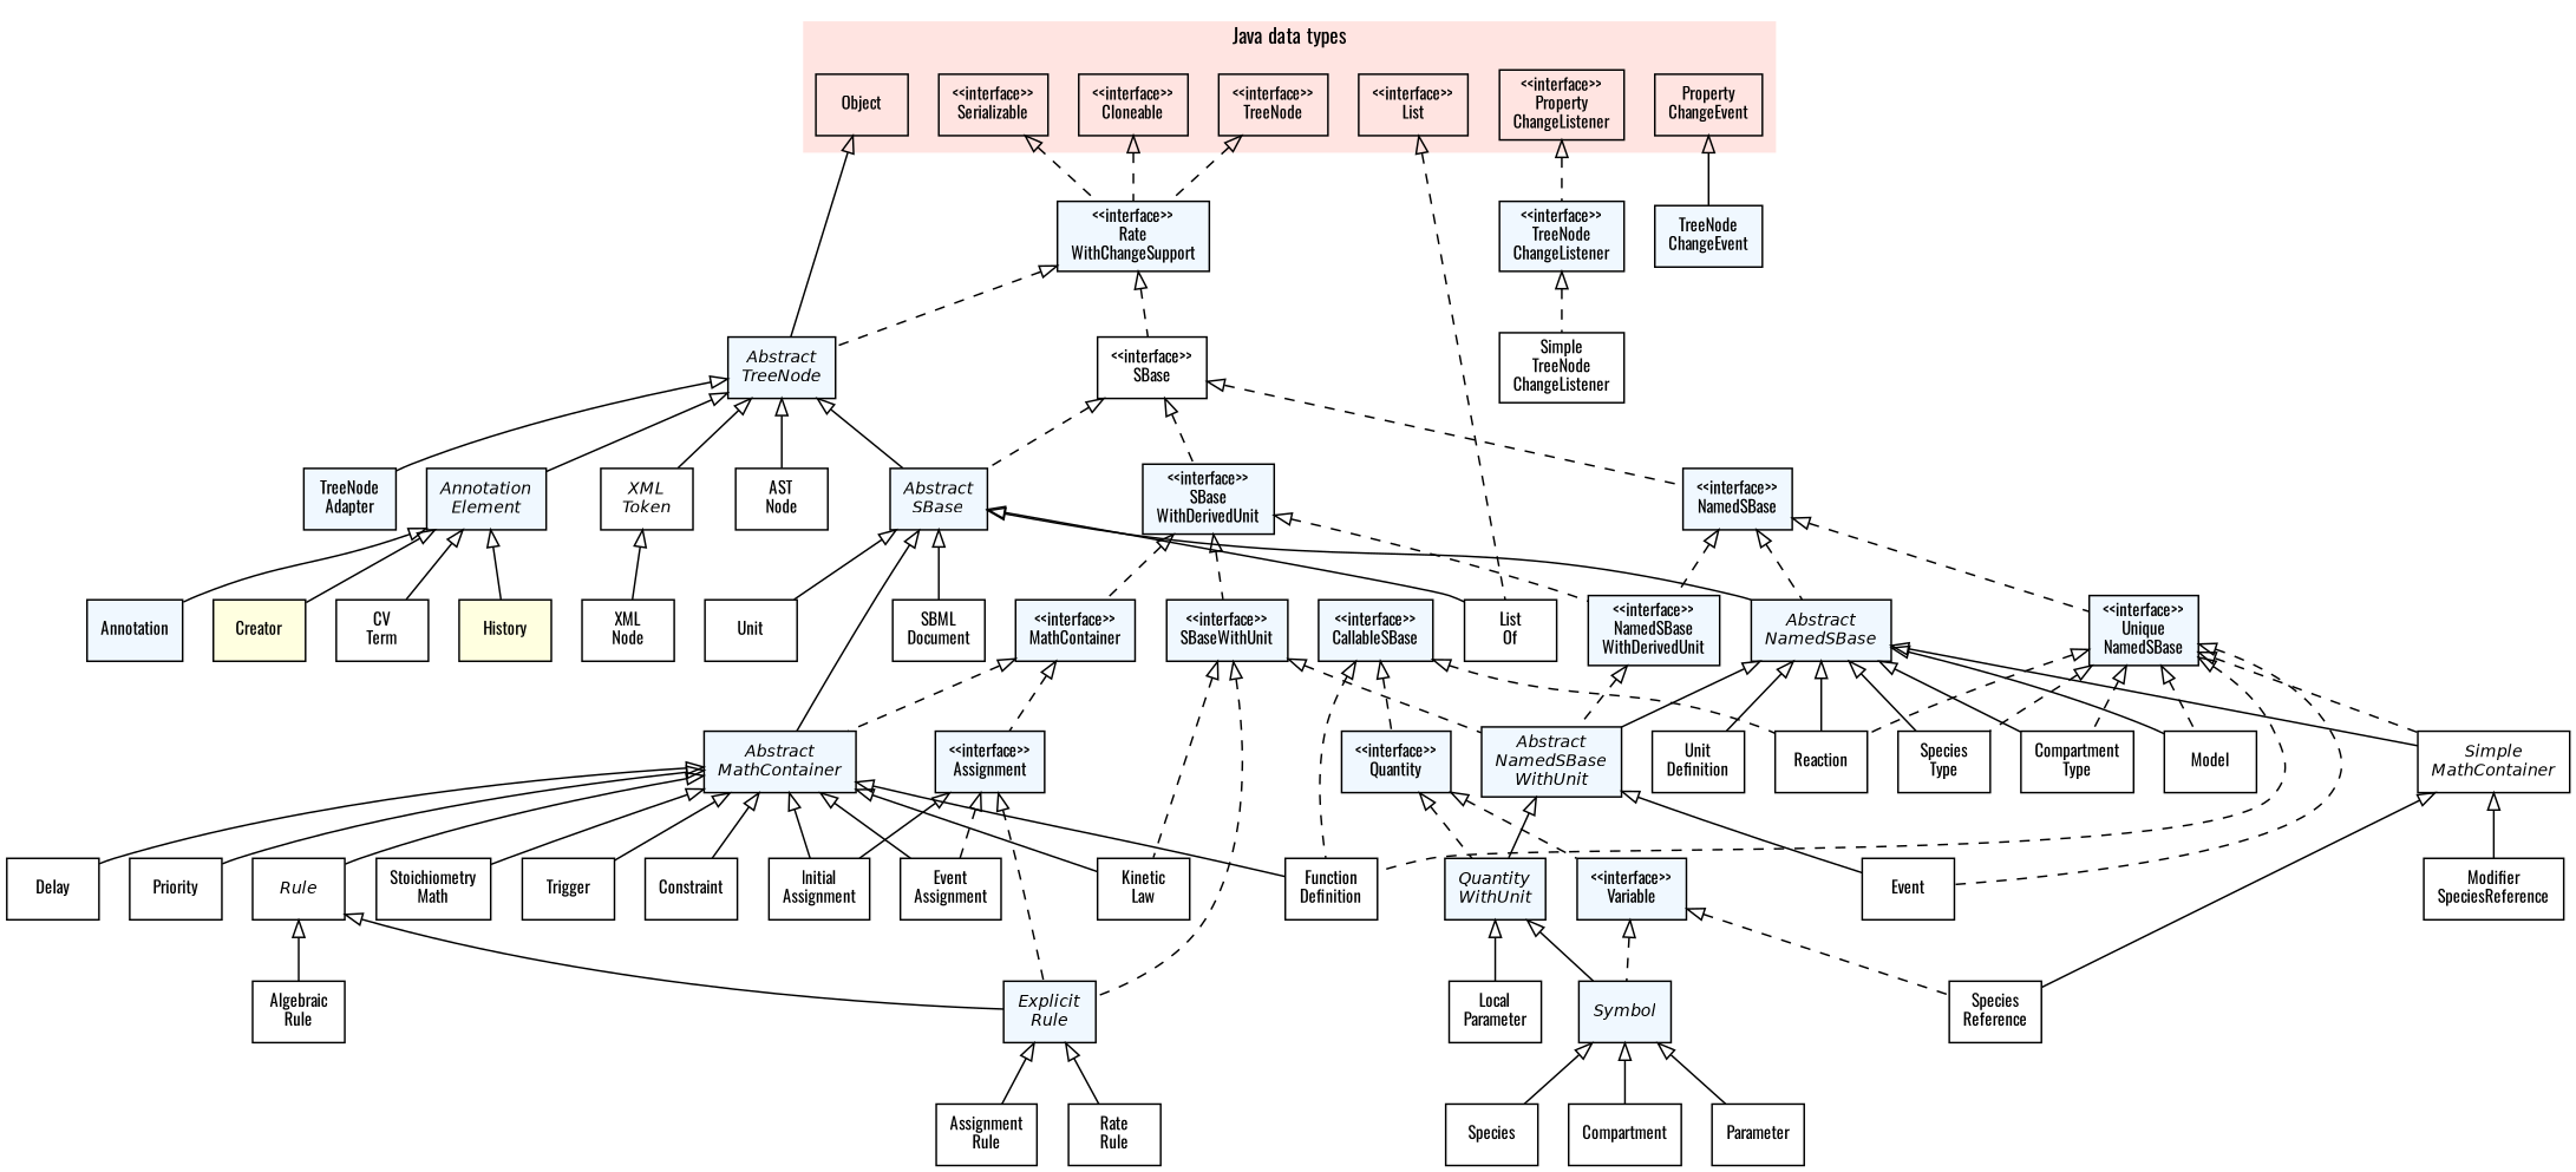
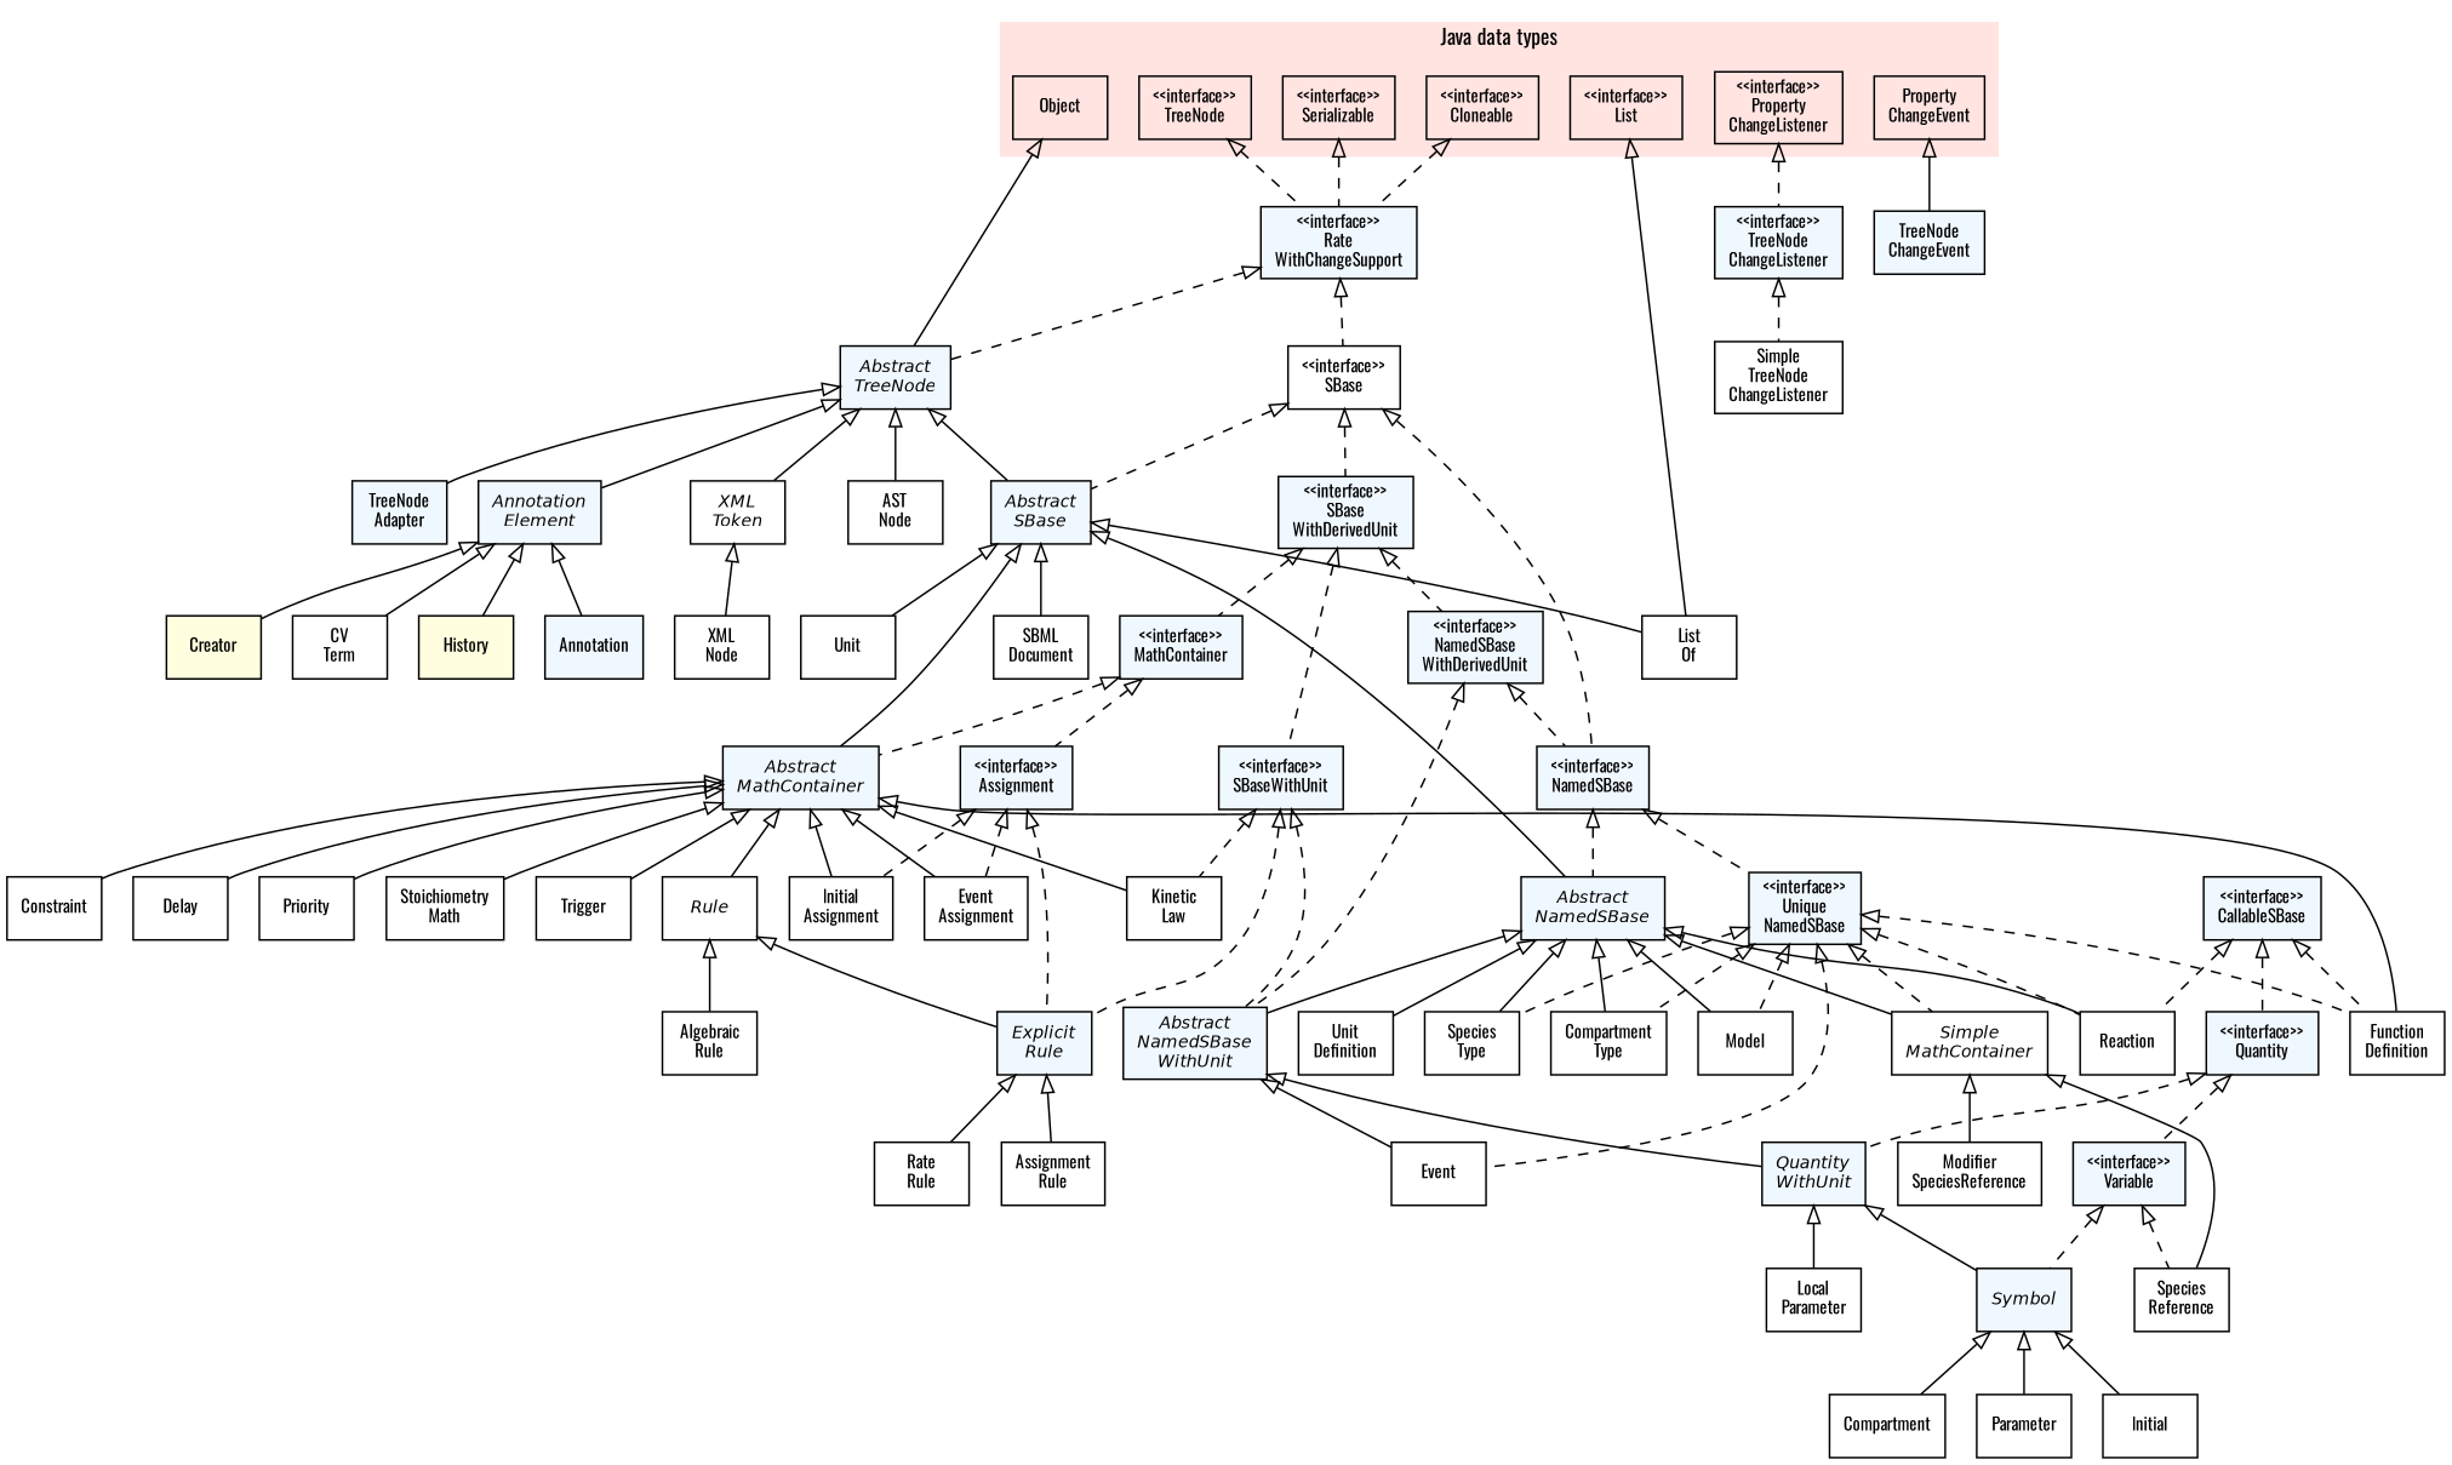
  strict digraph {
    fontname=Oswald
    nodesep=0.25
    ranksep=0.5
    node [fontname=Oswald fontsize=10 shape=box]
    edge [arrowtail=empty dir=back fontname=Oswald fontsize=10 labelfontname=Helvetica labelfontsize=10]
    n1 [label="<<interface>>\nCloneable"]
    n2 [label="<<interface>>\nList"]
    n3 [label="<<interface>>\nProperty\nChangeListener"]
    n4 [label="<<interface>>\nSerializable"]
    n5 [label="<<interface>>\nTreeNode"]
    n6 [label=Object]
    n7 [label="Property\nChangeEvent"]
    n8 [fillcolor="#F0F8FF" label="<<interface>>\nRate\nWithChangeSupport" style=filled]
    n9 [label="List\nOf"]
    n10 [fillcolor="#F0F8FF" label="<<interface>>\nTreeNode\nChangeListener" style=filled]
    n11 [fillcolor="#F0F8FF" label=<<font face="Helvetica-Oblique">Abstract<br/>TreeNode</font>> style=filled]
    n12 [fillcolor="#F0F8FF" label="TreeNode\nChangeEvent" style=filled]
    n13 [label="<<interface>>\nSBase"]
    n14 [fillcolor="#FFFFE0" label="Simple\nTreeNode\nChangeListener"]
    n15 [fillcolor="#F0F8FF" label=<<font face="Helvetica-Oblique">Abstract<br/>SBase</font>> style=filled]
    n16 [fillcolor="#F0F8FF" label=<<font face="Helvetica-Oblique">Annotation<br/>Element</font>> style=filled]
    n17 [label=<<font face="Helvetica-Oblique">XML<br/>Token</font>>]
    n18 [label="AST\nNode"]
    n19 [fillcolor="#F0F8FF" label="TreeNode\nAdapter" style=filled]
    n20 [fillcolor="#F0F8FF" label="<<interface>>\nAssignment" style=filled]
    n21 [fillcolor="#F0F8FF" label=<<font face="Helvetica-Oblique">Explicit<br/>Rule</font>> style=filled]
    n22 [label="Event\nAssignment"]
    n23 [label="Initial\nAssignment"]
    n24 [label="Assignment\nRule"]
    n25 [label="Rate\nRule"]
    n26 [fillcolor="#F0F8FF" label="<<interface>>\nCallableSBase" style=filled]
    n27 [fillcolor="#F0F8FF" label="<<interface>>\nQuantity" style=filled]
    n28 [label="Function\nDefinition"]
    n29 [label=Reaction]
    n30 [fillcolor="#F0F8FF" label="<<interface>>\nVariable" style=filled]
    n31 [fillcolor="#F0F8FF" label=<<font face="Helvetica-Oblique">Quantity<br/>WithUnit</font>> style=filled]
    n32 [fillcolor="#F0F8FF" label="<<interface>>\nMathContainer" style=filled]
    n33 [fillcolor="#F0F8FF" label=<<font face="Helvetica-Oblique">Abstract<br/>MathContainer</font>> style=filled]
    n34 [label="Kinetic\nLaw"]
    n35 [label=<<font face="Helvetica-Oblique">Rule</font>>]
    n36 [label=Constraint]
    n37 [label=Delay]
    n38 [label=Priority]
    n39 [label="Stoichiometry\nMath"]
    n40 [label=Trigger]
    n41 [fillcolor="#F0F8FF" label="<<interface>>\nNamedSBase" style=filled]
    n42 [fillcolor="#F0F8FF" label="<<interface>>\nNamedSBase\nWithDerivedUnit" style=filled]
    n43 [fillcolor="#F0F8FF" label="<<interface>>\nUnique\nNamedSBase" style=filled]
    n44 [fillcolor="#F0F8FF" label=<<font face="Helvetica-Oblique">Abstract<br/>NamedSBase</font>> style=filled]
    n45 [fillcolor="#F0F8FF" label=<<font face="Helvetica-Oblique">Abstract<br/>NamedSBase<br/>WithUnit</font>> style=filled]
    n46 [label=<<font face="Helvetica-Oblique">Simple<br/>MathContainer</font>>]
    n47 [label="Compartment\nType"]
    n48 [label=Event]
    n49 [label=Model]
    n50 [label="Species\nType"]
    n51 [label="Unit\nDefinition"]
    n52 [fillcolor="#F0F8FF" label=<<font face="Helvetica-Oblique">Symbol</font>> style=filled]
    n53 [label="Species\nReference"]
    n54 [label="Local\nParameter"]
    n55 [fillcolor="#F0F8FF" label="<<interface>>\nSBase\nWithDerivedUnit" style=filled]
    n56 [fillcolor="#F0F8FF" label="<<interface>>\nSBaseWithUnit" style=filled]
    n57 [label="SBML\nDocument"]
    n58 [label=Unit]
    n59 [label="Modifier\nSpeciesReference"]
    n60 [label=Compartment]
    n61 [label=Parameter]
-   n62 [label=Species]
+   n62 [label=Initial]
    n63 [label="Algebraic\nRule"]
    n64 [fillcolor="#F0F8FF" label=Annotation style=filled]
    n65 [fillcolor="#FFFFE0" label=Creator style=filled]
    n66 [label="CV\nTerm"]
    n67 [fillcolor="#FFFFE0" label=History style=filled]
    n68 [label="XML\nNode"]
    subgraph cluster_1 {
      color="#ffffff"
      fillcolor="#FFE4E1"
      fontsize=12
      label="Java data types"
      labeljust=c
      labelloc=t
      style=filled
      n1
      n2
      n3
      n4
      n5
      n6
      n7
    }
    n1 -> n8 [style=dashed]
-   n2 -> n9 [style=dashed]
+   n2 -> n9 [style=solid]
    n3 -> n10 [style=dashed]
    n4 -> n8 [style=dashed]
    n5 -> n8 [style=dashed]
    n6 -> n11
    n7 -> n12
    n8 -> n11 [style=dashed]
    n8 -> n13 [style=dashed]
    n10 -> n14 [style=dashed]
    n11 -> n15
    n11 -> n16
    n11 -> n17
    n11 -> n18
    n11 -> n19
    n13 -> n15 [style=dashed]
    n13 -> n41 [style=dashed]
    n13 -> n55 [style=dashed]
    n15 -> n9
    n15 -> n33
    n15 -> n44
    n15 -> n57
    n15 -> n58
    n16 -> n64
    n16 -> n65
    n16 -> n66
    n16 -> n67
    n17 -> n68
    n20 -> n21 [style=dashed]
    n20 -> n22 [style=dashed]
-   n20 -> n23 [style=solid]
+   n20 -> n23 [style=dashed]
    n21 -> n24
    n21 -> n25
    n26 -> n27 [style=dashed]
    n26 -> n28 [style=dashed]
    n26 -> n29 [style=dashed]
    n27 -> n30 [style=dashed]
    n27 -> n31 [style=dashed]
    n30 -> n52 [style=dashed]
    n30 -> n53 [style=dashed]
    n31 -> n52
    n31 -> n54
    n32 -> n20 [style=dashed]
    n32 -> n33 [style=dashed]
    n33 -> n22
    n33 -> n23
    n33 -> n28
    n33 -> n34
    n33 -> n35
    n33 -> n36
    n33 -> n37
    n33 -> n38
    n33 -> n39
    n33 -> n40
    n35 -> n21
    n35 -> n63
-   n41 -> n42 [style=dashed]
+   n42 -> n41 [style=dashed]
    n41 -> n43 [style=dashed]
    n41 -> n44 [style=dashed]
    n42 -> n45 [style=dashed]
    n43 -> n28 [style=dashed]
    n43 -> n29 [style=dashed]
    n43 -> n46 [style=dashed]
    n43 -> n47 [style=dashed]
    n43 -> n48 [style=dashed]
    n43 -> n49 [style=dashed]
    n43 -> n50 [style=dashed]
    n44 -> n29
    n44 -> n45
    n44 -> n46
    n44 -> n47
    n44 -> n49
    n44 -> n50
    n44 -> n51
    n45 -> n31
    n45 -> n48
    n46 -> n53
    n46 -> n59
    n52 -> n60
    n52 -> n61
    n52 -> n62
    n55 -> n32 [style=dashed]
    n55 -> n42 [style=dashed]
    n55 -> n56 [style=dashed]
    n56 -> n21 [style=dashed]
    n56 -> n34 [style=dashed]
    n56 -> n45 [style=dashed]
  }
